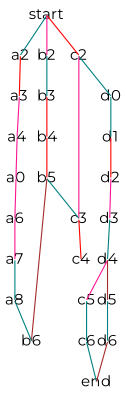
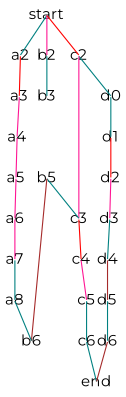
  digraph {
    fontname=Montserrat
    node [color=transparent fixedsize=true fontname=Montserrat shape=folder]
    edge [arrowhead=none color=teal fontname=Montserrat]
    start [height=0 shape=box width=0]
    a2 [height=0 width=0]
    b2 [height=0 shape=box width=0]
    c2 [height=0 shape=house width=0]
    a3 [height=0 shape=cylinder width=0]
    b3 [height=0 shape=house width=0]
    d0 [height=0 shape=box width=0]
    c3 [height=0 width=0]
    end [height=0 shape=cylinder width=0]
    d1 [height=0 width=0]
    d2 [height=0 shape=cylinder width=0]
    d3 [height=0 width=0]
    a4 [height=0 width=0]
-   b4 [height=0 width=0]
    c4 [height=0 width=0]
    d4 [height=0 shape=cylinder width=0]
-   a5 [height=0 shape=cylinder width=0 label=a0]
+   a5 [height=0 shape=cylinder width=0]
    b5 [height=0 width=0]
    c5 [height=0 shape=cylinder width=0]
    d5 [height=0 width=0]
    a6 [height=0 width=0]
    b6 [height=0 shape=box width=0]
    c6 [height=0 shape=cylinder width=0]
    d6 [height=0 shape=box width=0]
    a7 [height=0 shape=house width=0]
    a8 [height=0 shape=cylinder width=0]
    start -> a2
    start -> b2 [color=deeppink]
    start -> c2 [color=red]
    a2 -> a3 [color=red]
    b2 -> b3
    c2 -> d0
    c2 -> c3 [color=deeppink]
    a3 -> a4 [color=deeppink]
-   b3 -> b4 [color=red]
    d0 -> d1
    c3 -> c4 [color=red]
    d1 -> d2 [color=red]
    d2 -> d3 [color=deeppink]
    d3 -> d4
    a4 -> a5 [color=deeppink]
-   b4 -> b5 [color=red]
-   d4 -> c5 [color=deeppink]
+   c4 -> c5 [color=deeppink]
    d4 -> d5 [color=brown]
    a5 -> a6 [color=deeppink]
    b5 -> c3
    b5 -> b6 [color=brown]
    c5 -> c6
    d5 -> d6
    a6 -> a7 [color=deeppink]
    c6 -> end
    d6 -> end [color=brown]
    a7 -> a8
    a8 -> b6
  }
